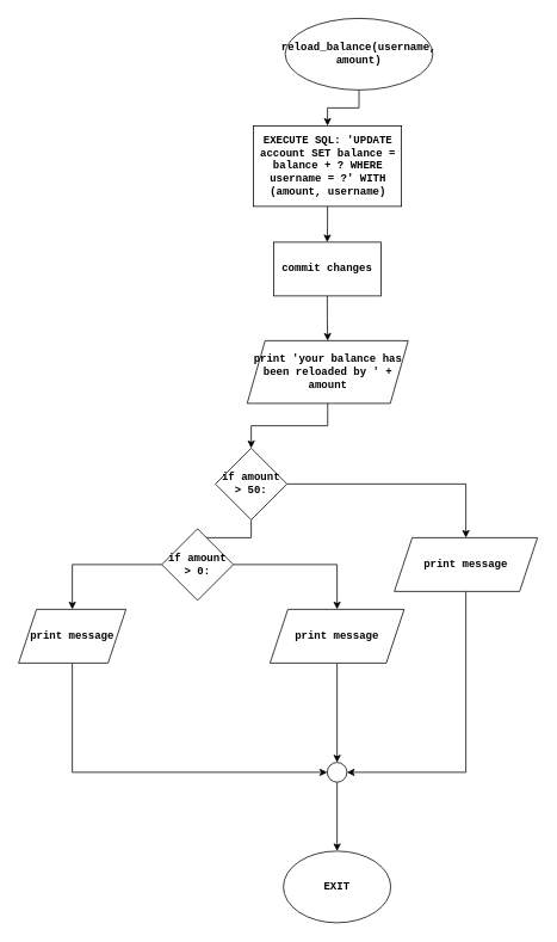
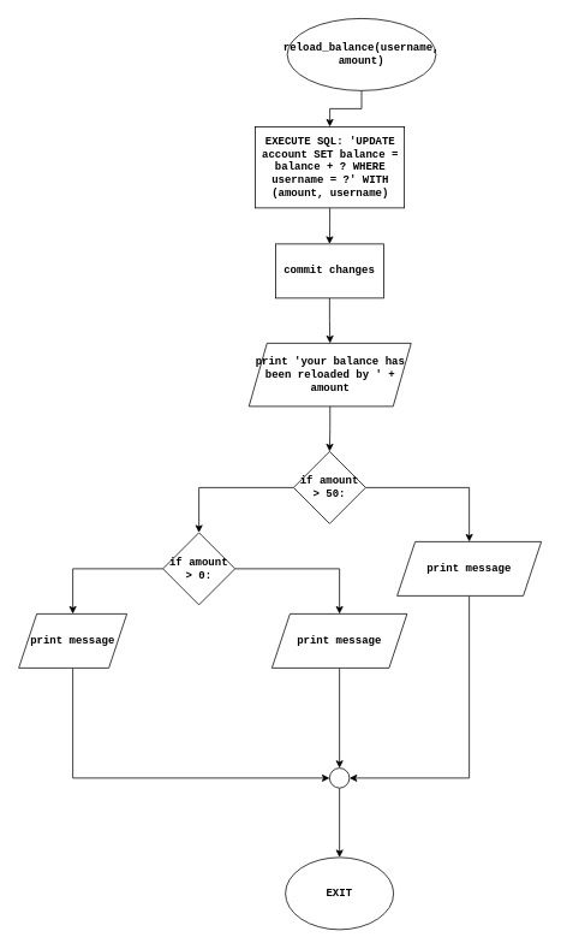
  <mxCell id="0" />
  <mxCell id="1" parent="0" />
  <mxCell id="2" value="" style="edgeStyle=orthogonalEdgeStyle;rounded=0;orthogonalLoop=1;jettySize=auto;html=1;fontStyle=1;fontFamily=Courier New;" edge="1" parent="1" source="3" target="6"><mxGeometry relative="1" as="geometry" /></mxCell>
  <mxCell id="3" value="reload_balance(username, amount)" style="ellipse;whiteSpace=wrap;html=1;fontStyle=1;fontFamily=Courier New;" parent="1" vertex="1"><mxGeometry x="318" y="20" width="165" height="80" as="geometry" /></mxCell>
  <mxCell id="4" value="EXIT" style="ellipse;whiteSpace=wrap;html=1;fontStyle=1;fontFamily=Courier New;" parent="1" vertex="1"><mxGeometry x="316" y="950" width="120" height="80" as="geometry" /></mxCell>
  <mxCell id="5" value="" style="edgeStyle=orthogonalEdgeStyle;rounded=0;orthogonalLoop=1;jettySize=auto;html=1;fontStyle=1;fontFamily=Courier New;" edge="1" parent="1" source="6" target="8"><mxGeometry relative="1" as="geometry" /></mxCell>
  <mxCell id="6" value="EXECUTE SQL: 'UPDATE account SET balance = balance + ? WHERE username = ?' WITH (amount, username)" style="whiteSpace=wrap;html=1;fontStyle=1;fontFamily=Courier New;" vertex="1" parent="1"><mxGeometry x="282.5" y="140" width="165.5" height="90" as="geometry" /></mxCell>
  <mxCell id="7" value="" style="edgeStyle=orthogonalEdgeStyle;rounded=0;orthogonalLoop=1;jettySize=auto;html=1;fontStyle=1;fontFamily=Courier New;" edge="1" parent="1" source="8" target="10"><mxGeometry relative="1" as="geometry" /></mxCell>
  <mxCell id="8" value="commit changes" style="whiteSpace=wrap;html=1;fontStyle=1;fontFamily=Courier New;" vertex="1" parent="1"><mxGeometry x="305" y="270" width="120" height="60" as="geometry" /></mxCell>
  <mxCell id="9" value="" style="edgeStyle=orthogonalEdgeStyle;rounded=0;orthogonalLoop=1;jettySize=auto;html=1;fontStyle=1;fontFamily=Courier New;" edge="1" parent="1" source="10" target="13"><mxGeometry relative="1" as="geometry" /></mxCell>
  <mxCell id="10" value="print 'your balance has been reloaded by ' + amount" style="shape=parallelogram;perimeter=parallelogramPerimeter;whiteSpace=wrap;html=1;fixedSize=1;fontStyle=1;fontFamily=Courier New;" vertex="1" parent="1"><mxGeometry x="275.5" y="380" width="180" height="70" as="geometry" /></mxCell>
  <mxCell id="11" value="" style="edgeStyle=orthogonalEdgeStyle;rounded=0;orthogonalLoop=1;jettySize=auto;html=1;fontStyle=1;fontFamily=Courier New;" edge="1" parent="1" source="13" target="15"><mxGeometry relative="1" as="geometry" /></mxCell>
  <mxCell id="12" value="" style="edgeStyle=orthogonalEdgeStyle;rounded=0;orthogonalLoop=1;jettySize=auto;html=1;fontStyle=1;fontFamily=Courier New;" edge="1" parent="1" source="13" target="18"><mxGeometry relative="1" as="geometry" /></mxCell>
- <mxCell id="13" value="if amount &amp;gt; 50:" style="rhombus;whiteSpace=wrap;html=1;fontStyle=1;fontFamily=Courier New;" vertex="1" parent="1"><mxGeometry x="240" y="500" width="80" height="80" as="geometry" /></mxCell>
+ <mxCell id="13" value="if amount &amp;gt; 50:" style="rhombus;whiteSpace=wrap;html=1;fontStyle=1;fontFamily=Courier New;" vertex="1" parent="1"><mxGeometry x="325" y="500" width="80" height="80" as="geometry" /></mxCell>
  <mxCell id="14" style="edgeStyle=orthogonalEdgeStyle;rounded=0;orthogonalLoop=1;jettySize=auto;html=1;exitX=0.5;exitY=1;exitDx=0;exitDy=0;entryX=1;entryY=0.5;entryDx=0;entryDy=0;fontStyle=1;fontFamily=Courier New;" edge="1" parent="1" source="15" target="24"><mxGeometry relative="1" as="geometry" /></mxCell>
  <mxCell id="15" value="print message" style="shape=parallelogram;perimeter=parallelogramPerimeter;whiteSpace=wrap;html=1;fixedSize=1;fontStyle=1;fontFamily=Courier New;" vertex="1" parent="1"><mxGeometry x="440" y="600" width="160" height="60" as="geometry" /></mxCell>
  <mxCell id="16" value="" style="edgeStyle=orthogonalEdgeStyle;rounded=0;orthogonalLoop=1;jettySize=auto;html=1;fontStyle=1;fontFamily=Courier New;" edge="1" parent="1" source="18" target="20"><mxGeometry relative="1" as="geometry" /></mxCell>
  <mxCell id="17" value="" style="edgeStyle=orthogonalEdgeStyle;rounded=0;orthogonalLoop=1;jettySize=auto;html=1;fontStyle=1;fontFamily=Courier New;" edge="1" parent="1" source="18" target="22"><mxGeometry relative="1" as="geometry" /></mxCell>
  <mxCell id="18" value="if amount &amp;gt; 0:" style="rhombus;whiteSpace=wrap;html=1;fontStyle=1;fontFamily=Courier New;" vertex="1" parent="1"><mxGeometry x="180" y="590" width="80" height="80" as="geometry" /></mxCell>
  <mxCell id="19" style="edgeStyle=orthogonalEdgeStyle;rounded=0;orthogonalLoop=1;jettySize=auto;html=1;exitX=0.5;exitY=1;exitDx=0;exitDy=0;entryX=0.5;entryY=0;entryDx=0;entryDy=0;fontStyle=1;fontFamily=Courier New;" edge="1" parent="1" source="20" target="24"><mxGeometry relative="1" as="geometry" /></mxCell>
  <mxCell id="20" value="print message" style="shape=parallelogram;perimeter=parallelogramPerimeter;whiteSpace=wrap;html=1;fixedSize=1;fontStyle=1;fontFamily=Courier New;" vertex="1" parent="1"><mxGeometry x="301" y="680" width="150" height="60" as="geometry" /></mxCell>
  <mxCell id="21" style="edgeStyle=orthogonalEdgeStyle;rounded=0;orthogonalLoop=1;jettySize=auto;html=1;exitX=0.5;exitY=1;exitDx=0;exitDy=0;entryX=0;entryY=0.5;entryDx=0;entryDy=0;fontStyle=1;fontFamily=Courier New;" edge="1" parent="1" source="22" target="24"><mxGeometry relative="1" as="geometry" /></mxCell>
  <mxCell id="22" value="print message" style="shape=parallelogram;perimeter=parallelogramPerimeter;whiteSpace=wrap;html=1;fixedSize=1;fontStyle=1;fontFamily=Courier New;" vertex="1" parent="1"><mxGeometry x="20" y="680" width="120" height="60" as="geometry" /></mxCell>
  <mxCell id="23" style="edgeStyle=orthogonalEdgeStyle;rounded=0;orthogonalLoop=1;jettySize=auto;html=1;exitX=0.5;exitY=1;exitDx=0;exitDy=0;entryX=0.5;entryY=0;entryDx=0;entryDy=0;fontStyle=1;fontFamily=Courier New;" edge="1" parent="1" source="24" target="4"><mxGeometry relative="1" as="geometry" /></mxCell>
  <mxCell id="24" value="" style="ellipse;whiteSpace=wrap;html=1;aspect=fixed;fontStyle=1;fontFamily=Courier New;" vertex="1" parent="1"><mxGeometry x="365" y="851" width="22" height="22" as="geometry" /></mxCell>
